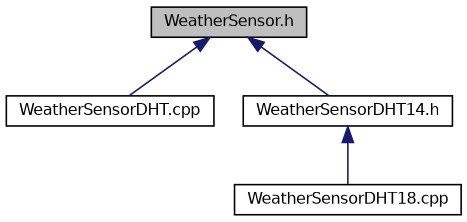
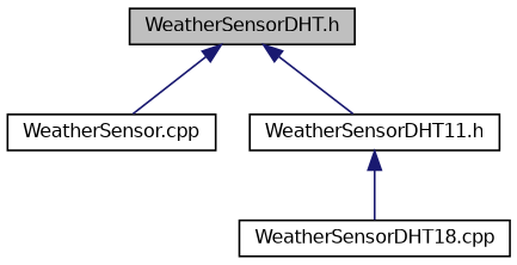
  digraph {
    node [color=black fillcolor=white fontname=Helvetica fontsize=10 shape=record style=filled]
    edge [color=midnightblue dir=back fontname=Helvetica fontsize=10 labelfontname=Helvetica labelfontsize=10 style=solid]
-   n1 [fillcolor=grey75 fontcolor=black height=0.2 label="WeatherSensor.h" width=0.4]
-   n2 [height=0.2 label="WeatherSensorDHT.cpp" width=0.4]
-   n3 [height=0.2 label="WeatherSensorDHT14.h" width=0.4]
+   n1 [fillcolor=grey75 fontcolor=black height=0.2 label="WeatherSensorDHT.h" width=0.4]
+   n2 [height=0.2 label="WeatherSensor.cpp" width=0.4]
+   n3 [height=0.2 label="WeatherSensorDHT11.h" width=0.4]
    n4 [height=0.2 label="WeatherSensorDHT18.cpp" width=0.4]
    n1 -> n2
    n1 -> n3
    n3 -> n4
  }
